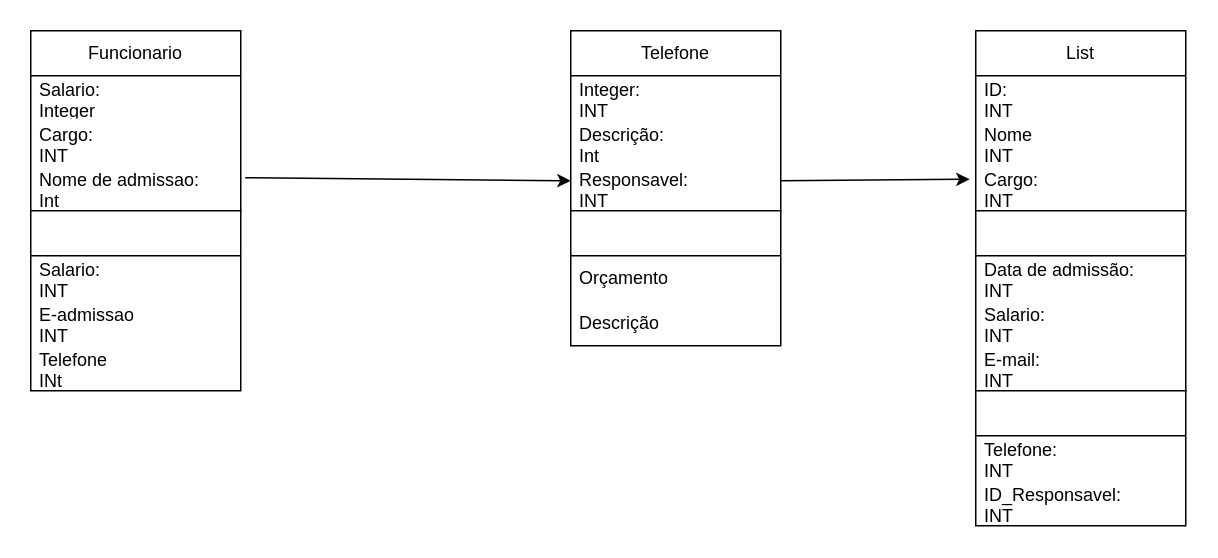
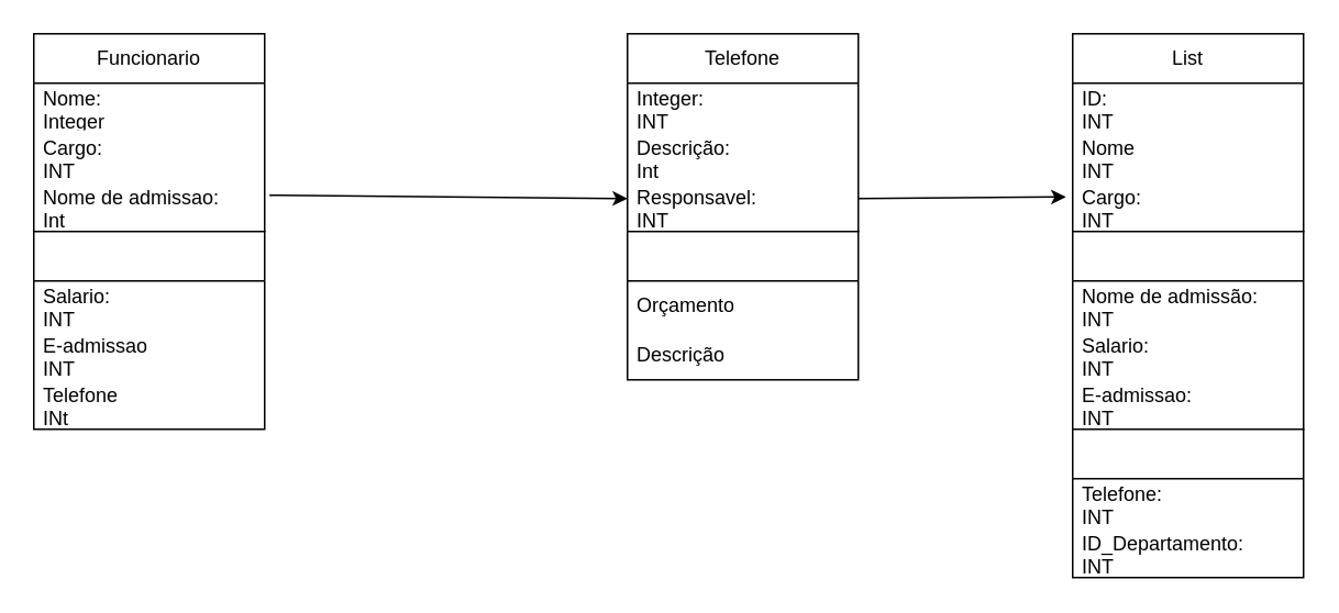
  <mxCell id="0" />
  <mxCell id="1" parent="0" />
  <mxCell id="2" value="Funcionario" style="swimlane;fontStyle=0;childLayout=stackLayout;horizontal=1;startSize=30;horizontalStack=0;resizeParent=1;resizeParentMax=0;resizeLast=0;collapsible=1;marginBottom=0;whiteSpace=wrap;html=1;" vertex="1" parent="1"><mxGeometry x="20" y="20" width="140" height="120" as="geometry"><mxRectangle x="40" y="60" width="100" height="30" as="alternateBounds" /></mxGeometry></mxCell>
- <mxCell id="3" value="Salario:&lt;br&gt;Integer&amp;nbsp;" style="text;strokeColor=none;fillColor=none;align=left;verticalAlign=middle;spacingLeft=4;spacingRight=4;overflow=hidden;points=[[0,0.5],[1,0.5]];portConstraint=eastwest;rotatable=0;whiteSpace=wrap;html=1;" vertex="1" parent="2"><mxGeometry y="30" width="140" height="30" as="geometry" /></mxCell>
+ <mxCell id="3" value="Nome:&lt;br&gt;Integer&amp;nbsp;" style="text;strokeColor=none;fillColor=none;align=left;verticalAlign=middle;spacingLeft=4;spacingRight=4;overflow=hidden;points=[[0,0.5],[1,0.5]];portConstraint=eastwest;rotatable=0;whiteSpace=wrap;html=1;" vertex="1" parent="2"><mxGeometry y="30" width="140" height="30" as="geometry" /></mxCell>
  <mxCell id="4" value="Cargo:&lt;br&gt;INT" style="text;strokeColor=none;fillColor=none;align=left;verticalAlign=middle;spacingLeft=4;spacingRight=4;overflow=hidden;points=[[0,0.5],[1,0.5]];portConstraint=eastwest;rotatable=0;whiteSpace=wrap;html=1;" vertex="1" parent="2"><mxGeometry y="60" width="140" height="30" as="geometry" /></mxCell>
  <mxCell id="5" value="Nome de admissao:&lt;br&gt;Int" style="text;strokeColor=none;fillColor=none;align=left;verticalAlign=middle;spacingLeft=4;spacingRight=4;overflow=hidden;points=[[0,0.5],[1,0.5]];portConstraint=eastwest;rotatable=0;whiteSpace=wrap;html=1;" vertex="1" parent="2"><mxGeometry y="90" width="140" height="30" as="geometry" /></mxCell>
  <mxCell id="6" value="" style="swimlane;fontStyle=0;childLayout=stackLayout;horizontal=1;startSize=30;horizontalStack=0;resizeParent=1;resizeParentMax=0;resizeLast=0;collapsible=1;marginBottom=0;whiteSpace=wrap;html=1;" vertex="1" parent="1"><mxGeometry x="20" y="140" width="140" height="120" as="geometry" /></mxCell>
  <mxCell id="7" value="Salario:&lt;br&gt;INT" style="text;strokeColor=none;fillColor=none;align=left;verticalAlign=middle;spacingLeft=4;spacingRight=4;overflow=hidden;points=[[0,0.5],[1,0.5]];portConstraint=eastwest;rotatable=0;whiteSpace=wrap;html=1;" vertex="1" parent="6"><mxGeometry y="30" width="140" height="30" as="geometry" /></mxCell>
  <mxCell id="8" value="E-admissao&lt;br&gt;INT" style="text;strokeColor=none;fillColor=none;align=left;verticalAlign=middle;spacingLeft=4;spacingRight=4;overflow=hidden;points=[[0,0.5],[1,0.5]];portConstraint=eastwest;rotatable=0;whiteSpace=wrap;html=1;" vertex="1" parent="6"><mxGeometry y="60" width="140" height="30" as="geometry" /></mxCell>
  <mxCell id="9" value="Telefone&lt;br&gt;INt" style="text;strokeColor=none;fillColor=none;align=left;verticalAlign=middle;spacingLeft=4;spacingRight=4;overflow=hidden;points=[[0,0.5],[1,0.5]];portConstraint=eastwest;rotatable=0;whiteSpace=wrap;html=1;" vertex="1" parent="6"><mxGeometry y="90" width="140" height="30" as="geometry" /></mxCell>
  <mxCell id="10" value="Telefone" style="swimlane;fontStyle=0;childLayout=stackLayout;horizontal=1;startSize=30;horizontalStack=0;resizeParent=1;resizeParentMax=0;resizeLast=0;collapsible=1;marginBottom=0;whiteSpace=wrap;html=1;" vertex="1" parent="1"><mxGeometry x="380" y="20" width="140" height="120" as="geometry" /></mxCell>
  <mxCell id="11" value="Integer:&lt;br&gt;INT" style="text;strokeColor=none;fillColor=none;align=left;verticalAlign=middle;spacingLeft=4;spacingRight=4;overflow=hidden;points=[[0,0.5],[1,0.5]];portConstraint=eastwest;rotatable=0;whiteSpace=wrap;html=1;" vertex="1" parent="10"><mxGeometry y="30" width="140" height="30" as="geometry" /></mxCell>
  <mxCell id="12" value="Descrição:&lt;br&gt;Int" style="text;strokeColor=none;fillColor=none;align=left;verticalAlign=middle;spacingLeft=4;spacingRight=4;overflow=hidden;points=[[0,0.5],[1,0.5]];portConstraint=eastwest;rotatable=0;whiteSpace=wrap;html=1;" vertex="1" parent="10"><mxGeometry y="60" width="140" height="30" as="geometry" /></mxCell>
  <mxCell id="13" value="Responsavel:&lt;br&gt;INT" style="text;strokeColor=none;fillColor=none;align=left;verticalAlign=middle;spacingLeft=4;spacingRight=4;overflow=hidden;points=[[0,0.5],[1,0.5]];portConstraint=eastwest;rotatable=0;whiteSpace=wrap;html=1;" vertex="1" parent="10"><mxGeometry y="90" width="140" height="30" as="geometry" /></mxCell>
  <mxCell id="14" value="" style="swimlane;fontStyle=0;childLayout=stackLayout;horizontal=1;startSize=30;horizontalStack=0;resizeParent=1;resizeParentMax=0;resizeLast=0;collapsible=1;marginBottom=0;whiteSpace=wrap;html=1;" vertex="1" parent="1"><mxGeometry x="380" y="140" width="140" height="90" as="geometry" /></mxCell>
  <mxCell id="15" value="Orçamento" style="text;strokeColor=none;fillColor=none;align=left;verticalAlign=middle;spacingLeft=4;spacingRight=4;overflow=hidden;points=[[0,0.5],[1,0.5]];portConstraint=eastwest;rotatable=0;whiteSpace=wrap;html=1;" vertex="1" parent="14"><mxGeometry y="30" width="140" height="30" as="geometry" /></mxCell>
  <mxCell id="16" value="Descrição" style="text;strokeColor=none;fillColor=none;align=left;verticalAlign=middle;spacingLeft=4;spacingRight=4;overflow=hidden;points=[[0,0.5],[1,0.5]];portConstraint=eastwest;rotatable=0;whiteSpace=wrap;html=1;" vertex="1" parent="14"><mxGeometry y="60" width="140" height="30" as="geometry" /></mxCell>
  <mxCell id="17" value="" style="endArrow=classic;html=1;rounded=0;exitX=1.021;exitY=0.267;exitDx=0;exitDy=0;exitPerimeter=0;" edge="1" parent="1" source="5"><mxGeometry relative="1" as="geometry"><mxPoint x="210" y="120" as="sourcePoint" /><mxPoint x="380" y="120" as="targetPoint" /></mxGeometry></mxCell>
  <mxCell id="18" value="List" style="swimlane;fontStyle=0;childLayout=stackLayout;horizontal=1;startSize=30;horizontalStack=0;resizeParent=1;resizeParentMax=0;resizeLast=0;collapsible=1;marginBottom=0;whiteSpace=wrap;html=1;" vertex="1" parent="1"><mxGeometry x="650" y="20" width="140" height="120" as="geometry" /></mxCell>
  <mxCell id="19" value="ID:&lt;br&gt;INT" style="text;strokeColor=none;fillColor=none;align=left;verticalAlign=middle;spacingLeft=4;spacingRight=4;overflow=hidden;points=[[0,0.5],[1,0.5]];portConstraint=eastwest;rotatable=0;whiteSpace=wrap;html=1;" vertex="1" parent="18"><mxGeometry y="30" width="140" height="30" as="geometry" /></mxCell>
  <mxCell id="20" value="Nome&lt;br&gt;INT" style="text;strokeColor=none;fillColor=none;align=left;verticalAlign=middle;spacingLeft=4;spacingRight=4;overflow=hidden;points=[[0,0.5],[1,0.5]];portConstraint=eastwest;rotatable=0;whiteSpace=wrap;html=1;" vertex="1" parent="18"><mxGeometry y="60" width="140" height="30" as="geometry" /></mxCell>
  <mxCell id="21" value="Cargo:&lt;br&gt;INT" style="text;strokeColor=none;fillColor=none;align=left;verticalAlign=middle;spacingLeft=4;spacingRight=4;overflow=hidden;points=[[0,0.5],[1,0.5]];portConstraint=eastwest;rotatable=0;whiteSpace=wrap;html=1;" vertex="1" parent="18"><mxGeometry y="90" width="140" height="30" as="geometry" /></mxCell>
  <mxCell id="22" value="" style="swimlane;fontStyle=0;childLayout=stackLayout;horizontal=1;startSize=30;horizontalStack=0;resizeParent=1;resizeParentMax=0;resizeLast=0;collapsible=1;marginBottom=0;whiteSpace=wrap;html=1;" vertex="1" parent="1"><mxGeometry x="650" y="140" width="140" height="120" as="geometry" /></mxCell>
- <mxCell id="23" value="Data de admissão:&lt;br&gt;INT" style="text;strokeColor=none;fillColor=none;align=left;verticalAlign=middle;spacingLeft=4;spacingRight=4;overflow=hidden;points=[[0,0.5],[1,0.5]];portConstraint=eastwest;rotatable=0;whiteSpace=wrap;html=1;" vertex="1" parent="22"><mxGeometry y="30" width="140" height="30" as="geometry" /></mxCell>
+ <mxCell id="23" value="Nome de admissão:&lt;br&gt;INT" style="text;strokeColor=none;fillColor=none;align=left;verticalAlign=middle;spacingLeft=4;spacingRight=4;overflow=hidden;points=[[0,0.5],[1,0.5]];portConstraint=eastwest;rotatable=0;whiteSpace=wrap;html=1;" vertex="1" parent="22"><mxGeometry y="30" width="140" height="30" as="geometry" /></mxCell>
  <mxCell id="24" value="Salario:&lt;br&gt;INT" style="text;strokeColor=none;fillColor=none;align=left;verticalAlign=middle;spacingLeft=4;spacingRight=4;overflow=hidden;points=[[0,0.5],[1,0.5]];portConstraint=eastwest;rotatable=0;whiteSpace=wrap;html=1;" vertex="1" parent="22"><mxGeometry y="60" width="140" height="30" as="geometry" /></mxCell>
- <mxCell id="25" value="E-mail:&lt;br&gt;INT" style="text;strokeColor=none;fillColor=none;align=left;verticalAlign=middle;spacingLeft=4;spacingRight=4;overflow=hidden;points=[[0,0.5],[1,0.5]];portConstraint=eastwest;rotatable=0;whiteSpace=wrap;html=1;" vertex="1" parent="22"><mxGeometry y="90" width="140" height="30" as="geometry" /></mxCell>
+ <mxCell id="25" value="E-admissao:&lt;br&gt;INT" style="text;strokeColor=none;fillColor=none;align=left;verticalAlign=middle;spacingLeft=4;spacingRight=4;overflow=hidden;points=[[0,0.5],[1,0.5]];portConstraint=eastwest;rotatable=0;whiteSpace=wrap;html=1;" vertex="1" parent="22"><mxGeometry y="90" width="140" height="30" as="geometry" /></mxCell>
  <mxCell id="26" value="" style="swimlane;fontStyle=0;childLayout=stackLayout;horizontal=1;startSize=30;horizontalStack=0;resizeParent=1;resizeParentMax=0;resizeLast=0;collapsible=1;marginBottom=0;whiteSpace=wrap;html=1;" vertex="1" parent="1"><mxGeometry x="650" y="260" width="140" height="90" as="geometry" /></mxCell>
  <mxCell id="27" value="Telefone:&lt;br&gt;INT" style="text;strokeColor=none;fillColor=none;align=left;verticalAlign=middle;spacingLeft=4;spacingRight=4;overflow=hidden;points=[[0,0.5],[1,0.5]];portConstraint=eastwest;rotatable=0;whiteSpace=wrap;html=1;" vertex="1" parent="26"><mxGeometry y="30" width="140" height="30" as="geometry" /></mxCell>
- <mxCell id="28" value="ID_Responsavel:&lt;br&gt;INT" style="text;strokeColor=none;fillColor=none;align=left;verticalAlign=middle;spacingLeft=4;spacingRight=4;overflow=hidden;points=[[0,0.5],[1,0.5]];portConstraint=eastwest;rotatable=0;whiteSpace=wrap;html=1;" vertex="1" parent="26"><mxGeometry y="60" width="140" height="30" as="geometry" /></mxCell>
+ <mxCell id="28" value="ID_Departamento:&lt;br&gt;INT" style="text;strokeColor=none;fillColor=none;align=left;verticalAlign=middle;spacingLeft=4;spacingRight=4;overflow=hidden;points=[[0,0.5],[1,0.5]];portConstraint=eastwest;rotatable=0;whiteSpace=wrap;html=1;" vertex="1" parent="26"><mxGeometry y="60" width="140" height="30" as="geometry" /></mxCell>
  <mxCell id="29" value="" style="endArrow=classic;html=1;rounded=0;entryX=-0.029;entryY=0.3;entryDx=0;entryDy=0;entryPerimeter=0;" edge="1" parent="1" target="21"><mxGeometry width="50" height="50" relative="1" as="geometry"><mxPoint x="520" y="120" as="sourcePoint" /><mxPoint x="590" y="120" as="targetPoint" /></mxGeometry></mxCell>
